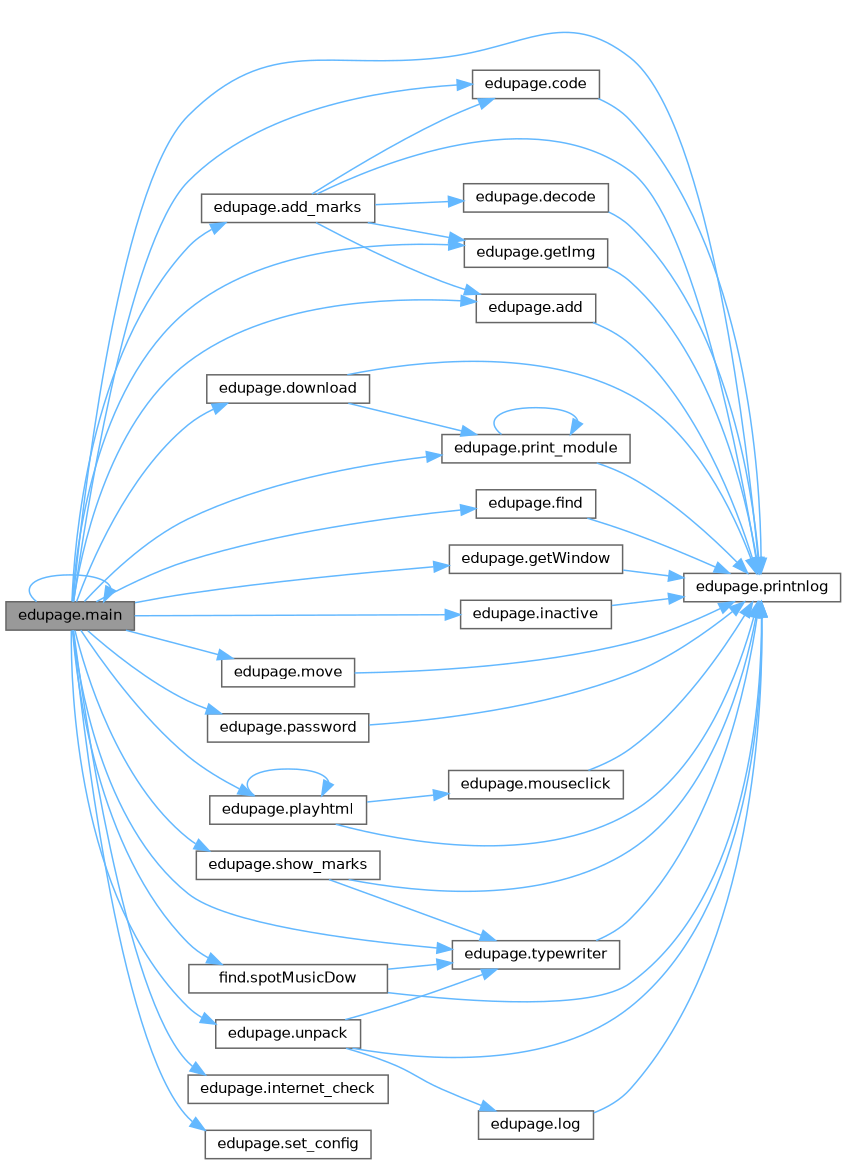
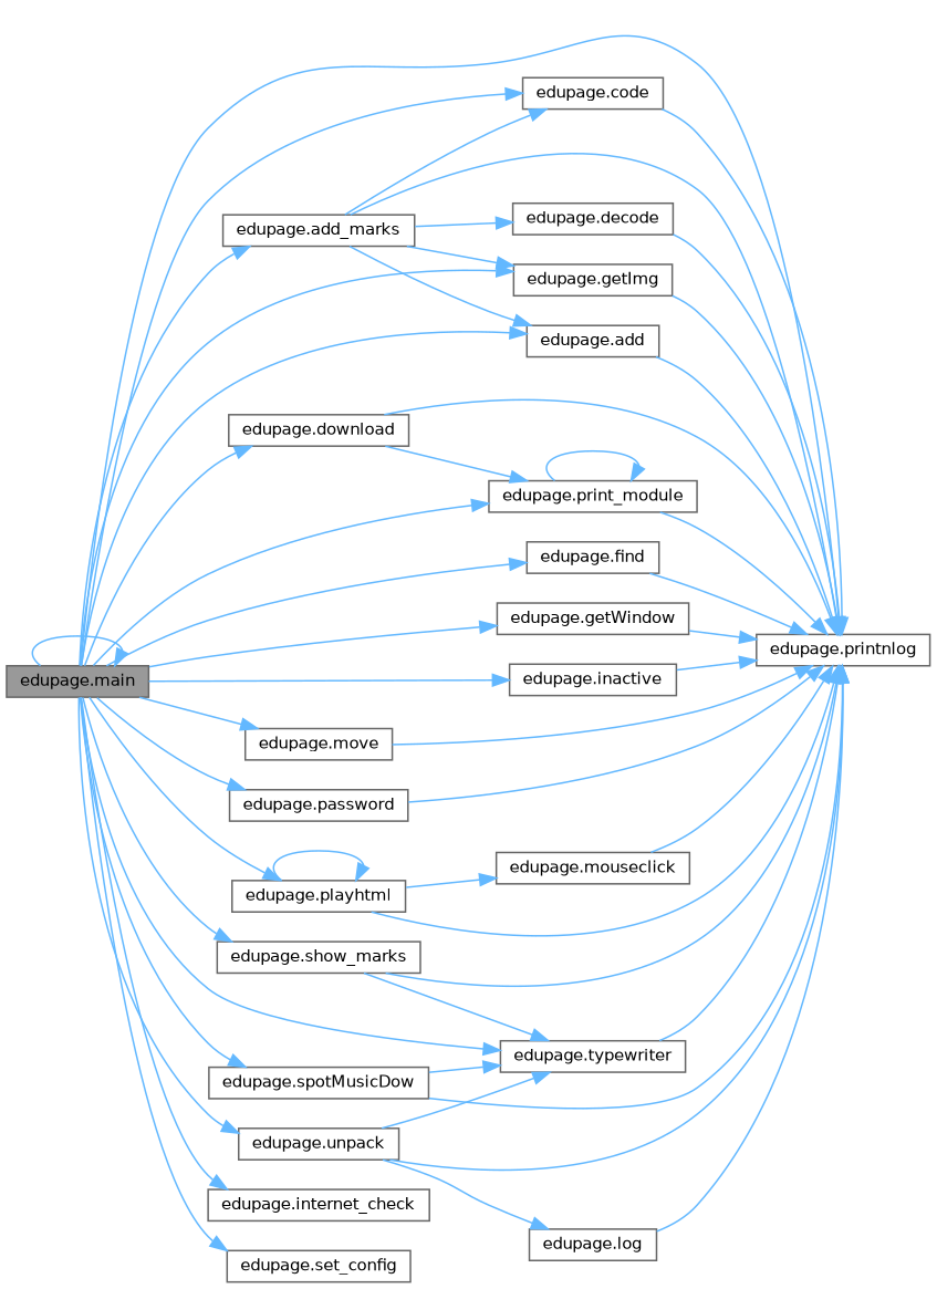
  digraph {
    rankdir=LR
    node [color=grey40 fillcolor=white fontname=Helvetica fontsize=10 shape=box style=filled]
    edge [color=steelblue1 fontname=Helvetica fontsize=10 labelfontname=Helvetica labelfontsize=10 style=solid]
    n1 [color=gray40 fillcolor=grey60 fontcolor=black height=0.2 label="edupage.main" width=0.4]
    n2 [height=0.2 label="edupage.add_marks" width=0.4]
    n3 [height=0.2 label="edupage.printnlog" width=0.4]
    n4 [height=0.2 label="edupage.code" width=0.4]
    n5 [height=0.2 label="edupage.getImg" width=0.4]
    n6 [height=0.2 label="edupage.download" width=0.4]
    n7 [height=0.2 label="edupage.print_module" width=0.4]
    n8 [height=0.2 label="edupage.find" width=0.4]
    n9 [height=0.2 label="edupage.getWindow" width=0.4]
    n10 [height=0.2 label="edupage.inactive" width=0.4]
    n11 [height=0.2 label="edupage.internet_check" width=0.4]
    n12 [height=0.2 label="edupage.move" width=0.4]
    n13 [height=0.2 label="edupage.password" width=0.4]
    n14 [height=0.2 label="edupage.playhtml" width=0.4]
    n15 [height=0.2 label="edupage.set_config" width=0.4]
    n16 [height=0.2 label="edupage.show_marks" width=0.4]
    n17 [height=0.2 label="edupage.typewriter" width=0.4]
-   n18 [height=0.2 label="find.spotMusicDow" width=0.4]
+   n18 [height=0.2 label="edupage.spotMusicDow" width=0.4]
    n19 [height=0.2 label="edupage.unpack" width=0.4]
    n20 [height=0.2 label="edupage.add" width=0.4]
    n21 [height=0.2 label="edupage.decode" width=0.4]
    n22 [height=0.2 label="edupage.mouseclick" width=0.4]
    n23 [height=0.2 label="edupage.log" width=0.4]
    n1 -> n1
    n1 -> n2
    n1 -> n3
    n1 -> n4
    n1 -> n5
    n1 -> n6
    n1 -> n7
    n1 -> n8
    n1 -> n9
    n1 -> n10
    n1 -> n11
    n1 -> n12
    n1 -> n13
    n1 -> n14
    n1 -> n15
    n1 -> n16
    n1 -> n17
    n1 -> n18
    n1 -> n19
    n1 -> n20
    n2 -> n3
    n2 -> n4
    n2 -> n5
    n2 -> n20
    n2 -> n21
    n4 -> n3
    n5 -> n3
    n6 -> n3
    n6 -> n7
    n7 -> n3
    n7 -> n7
    n8 -> n3
    n9 -> n3
    n10 -> n3
    n12 -> n3
    n13 -> n3
    n14 -> n3
    n14 -> n14
    n14 -> n22
    n16 -> n3
    n16 -> n17
    n17 -> n3
    n18 -> n3
    n18 -> n17
    n19 -> n3
    n19 -> n17
    n19 -> n23
    n20 -> n3
    n21 -> n3
    n22 -> n3
    n23 -> n3
  }
